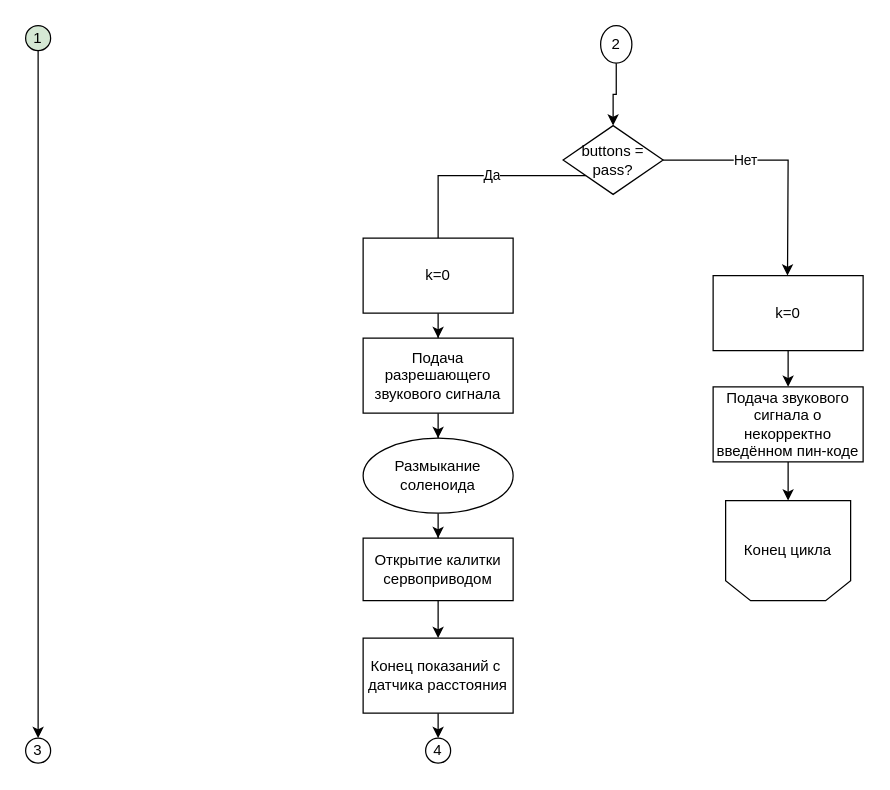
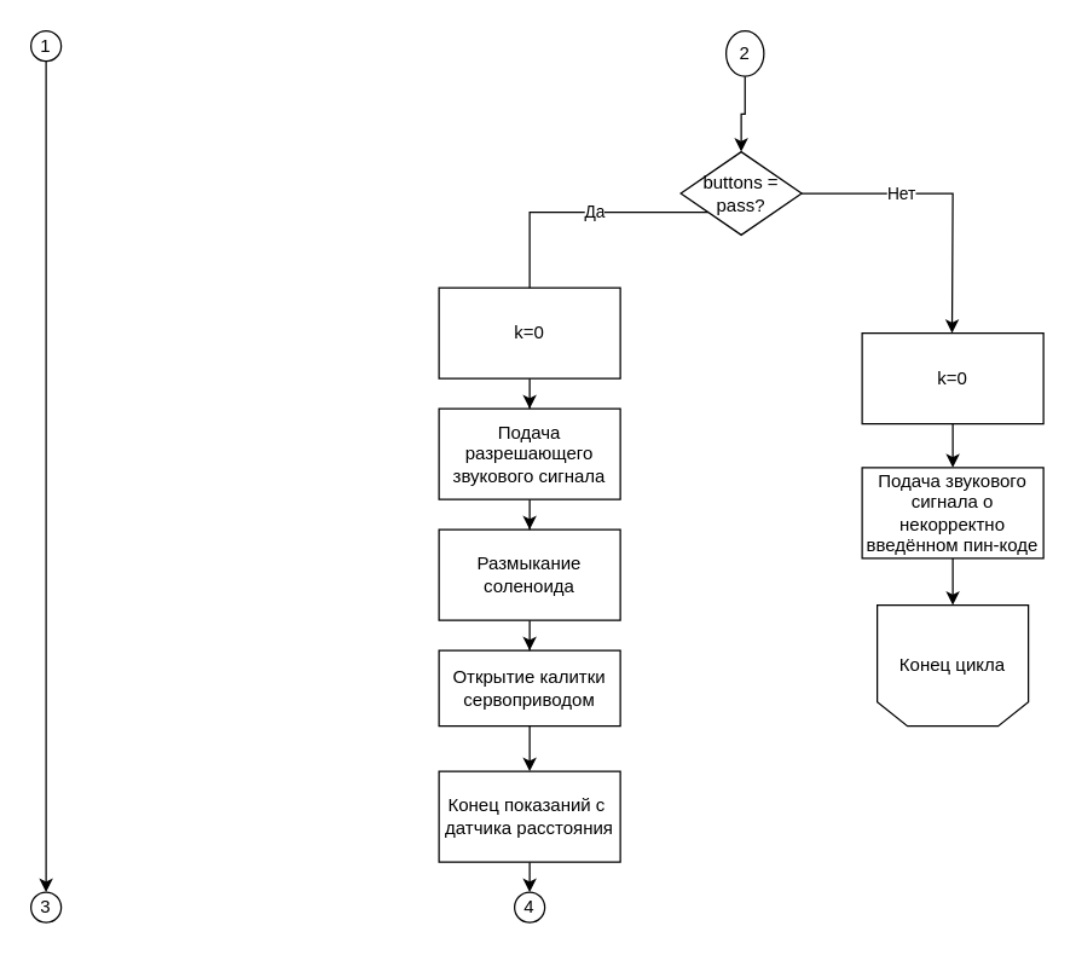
  <mxCell id="0" />
  <mxCell id="1" parent="0" />
  <mxCell id="2" style="edgeStyle=orthogonalEdgeStyle;rounded=0;orthogonalLoop=1;jettySize=auto;html=1;exitX=1;exitY=0.5;exitDx=0;exitDy=0;" parent="1" source="6" edge="1"><mxGeometry relative="1" as="geometry"><mxPoint x="629.51" y="220" as="targetPoint" /><mxPoint x="589.504" y="140.006" as="sourcePoint" /></mxGeometry></mxCell>
  <mxCell id="3" value="Нет" style="edgeLabel;html=1;align=center;verticalAlign=middle;resizable=0;points=[];" parent="2" vertex="1" connectable="0"><mxGeometry x="-0.322" relative="1" as="geometry"><mxPoint as="offset" /></mxGeometry></mxCell>
  <mxCell id="4" style="edgeStyle=orthogonalEdgeStyle;rounded=0;orthogonalLoop=1;jettySize=auto;html=1;" parent="1" source="6" edge="1"><mxGeometry relative="1" as="geometry"><mxPoint x="350" y="220" as="targetPoint" /><Array as="points"><mxPoint x="350" y="140" /><mxPoint x="350" y="220" /></Array></mxGeometry></mxCell>
  <mxCell id="5" value="Да" style="edgeLabel;html=1;align=center;verticalAlign=middle;resizable=0;points=[];" parent="4" vertex="1" connectable="0"><mxGeometry x="-0.229" y="-1" relative="1" as="geometry"><mxPoint as="offset" /></mxGeometry></mxCell>
  <mxCell id="6" value="buttons = pass?" style="rhombus;whiteSpace=wrap;html=1;" parent="1" vertex="1"><mxGeometry x="450" y="100" width="80" height="55" as="geometry" /></mxCell>
  <mxCell id="7" value="" style="edgeStyle=orthogonalEdgeStyle;rounded=0;orthogonalLoop=1;jettySize=auto;html=1;" parent="1" source="8" target="20" edge="1"><mxGeometry relative="1" as="geometry" /></mxCell>
  <mxCell id="8" value="k=0" style="rounded=0;whiteSpace=wrap;html=1;" parent="1" vertex="1"><mxGeometry x="570" y="220" width="120" height="60" as="geometry" /></mxCell>
  <mxCell id="9" value="Конец цикла" style="shape=loopLimit;whiteSpace=wrap;html=1;direction=west;" parent="1" vertex="1"><mxGeometry x="580" y="400" width="100" height="80" as="geometry" /></mxCell>
  <mxCell id="10" value="" style="edgeStyle=orthogonalEdgeStyle;rounded=0;orthogonalLoop=1;jettySize=auto;html=1;" parent="1" source="11" target="22" edge="1"><mxGeometry relative="1" as="geometry" /></mxCell>
  <mxCell id="11" value="k=0" style="rounded=0;whiteSpace=wrap;html=1;" parent="1" vertex="1"><mxGeometry y="190" width="120" height="60" as="geometry" x="290" /></mxCell>
  <mxCell id="12" style="edgeStyle=orthogonalEdgeStyle;rounded=0;orthogonalLoop=1;jettySize=auto;html=1;entryX=0.5;entryY=0;entryDx=0;entryDy=0;" parent="1" source="13" target="15" edge="1"><mxGeometry relative="1" as="geometry" /></mxCell>
  <mxCell id="13" value="Открытие калитки сервоприводом" style="rounded=0;whiteSpace=wrap;html=1;" parent="1" vertex="1"><mxGeometry x="290" y="430" width="120" height="50" as="geometry" /></mxCell>
  <mxCell id="14" value="" style="edgeStyle=orthogonalEdgeStyle;rounded=0;orthogonalLoop=1;jettySize=auto;html=1;" parent="1" source="15" edge="1"><mxGeometry relative="1" as="geometry"><mxPoint x="350" y="590" as="targetPoint" /></mxGeometry></mxCell>
  <mxCell id="15" value="Конец показаний с&amp;nbsp; датчика расстояния" style="rounded=0;whiteSpace=wrap;html=1;" parent="1" vertex="1"><mxGeometry y="510" width="120" height="60" as="geometry" x="290" /></mxCell>
  <mxCell id="16" style="edgeStyle=orthogonalEdgeStyle;rounded=0;orthogonalLoop=1;jettySize=auto;html=1;entryX=0.5;entryY=0;entryDx=0;entryDy=0;" parent="1" source="17" target="13" edge="1"><mxGeometry relative="1" as="geometry" /></mxCell>
- <mxCell id="17" value="Размыкание соленоида" style="ellipse;whiteSpace=wrap;html=1;" parent="1" vertex="1"><mxGeometry y="350" width="120" height="60" as="geometry" x="290" /></mxCell>
+ <mxCell id="17" value="Размыкание соленоида" style="rounded=0;whiteSpace=wrap;html=1;" parent="1" vertex="1"><mxGeometry y="350" width="120" height="60" as="geometry" x="290" /></mxCell>
  <mxCell id="18" style="edgeStyle=orthogonalEdgeStyle;rounded=0;orthogonalLoop=1;jettySize=auto;html=1;exitX=0.5;exitY=1;exitDx=0;exitDy=0;" parent="1" edge="1" source="25"><mxGeometry relative="1" as="geometry"><mxPoint x="30" y="590" as="targetPoint" /><mxPoint x="30" y="50" as="sourcePoint" /><Array as="points" /></mxGeometry></mxCell>
  <mxCell id="19" value="" style="edgeStyle=orthogonalEdgeStyle;rounded=0;orthogonalLoop=1;jettySize=auto;html=1;" parent="1" source="20" target="9" edge="1"><mxGeometry relative="1" as="geometry" /></mxCell>
  <mxCell id="20" value="Подача звукового сигнала о некорректно введённом пин-коде" style="rounded=0;whiteSpace=wrap;html=1;" parent="1" vertex="1"><mxGeometry x="570" y="309" width="120" height="60" as="geometry" /></mxCell>
  <mxCell id="21" value="" style="edgeStyle=orthogonalEdgeStyle;rounded=0;orthogonalLoop=1;jettySize=auto;html=1;" parent="1" source="22" target="17" edge="1"><mxGeometry relative="1" as="geometry" /></mxCell>
  <mxCell id="22" value="Подача разрешающего звукового сигнала" style="rounded=0;whiteSpace=wrap;html=1;" parent="1" vertex="1"><mxGeometry y="270" width="120" height="60" as="geometry" x="290" /></mxCell>
  <mxCell id="23" style="edgeStyle=orthogonalEdgeStyle;rounded=0;orthogonalLoop=1;jettySize=auto;html=1;entryX=0.5;entryY=0;entryDx=0;entryDy=0;" edge="1" parent="1" source="24" target="6"><mxGeometry relative="1" as="geometry" /></mxCell>
  <mxCell id="24" value="2" style="ellipse;whiteSpace=wrap;html=1;aspect=fixed;" vertex="1" parent="1"><mxGeometry x="480" y="20" width="25" height="30" as="geometry" /></mxCell>
- <mxCell id="25" value="1" style="ellipse;whiteSpace=wrap;html=1;aspect=fixed;fillColor=#d5e8d4;" vertex="1" parent="1"><mxGeometry x="20" y="20" width="20" height="20" as="geometry" /></mxCell>
+ <mxCell id="25" value="1" style="ellipse;whiteSpace=wrap;html=1;aspect=fixed;" vertex="1" parent="1"><mxGeometry x="20" y="20" width="20" height="20" as="geometry" /></mxCell>
  <mxCell id="26" value="3" style="ellipse;whiteSpace=wrap;html=1;aspect=fixed;" vertex="1" parent="1"><mxGeometry x="20" y="590" width="20" height="20" as="geometry" /></mxCell>
  <mxCell id="27" value="4" style="ellipse;whiteSpace=wrap;html=1;aspect=fixed;" vertex="1" parent="1"><mxGeometry x="340" y="590" width="20" height="20" as="geometry" /></mxCell>
